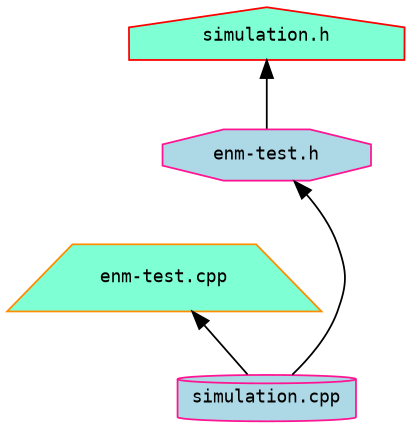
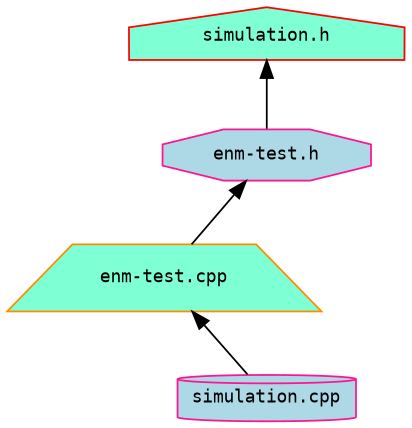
  digraph {
    fontname="DejaVu Sans Mono"
    node [color=deeppink fillcolor=aquamarine fontname="DejaVu Sans Mono" fontsize=10 style=filled]
    edge [color=black dir=back fontname="DejaVu Sans Mono" fontsize=10 labelfontname=Helvetica labelfontsize=10 style=solid]
    n1 [color=red fontcolor=black height=0.2 label="simulation.h" shape=house width=0.4]
    n2 [fillcolor=lightblue height=0.2 label="enm-test.h" shape=octagon width=0.4]
    n3 [color=darkorange height=0.2 label="enm-test.cpp" shape=trapezium width=0.4]
    n4 [fillcolor=lightblue height=0.2 label="simulation.cpp" shape=cylinder width=0.4]
    n1 -> n2
-   n2 -> n4
+   n2 -> n3
    n3 -> n4
  }
